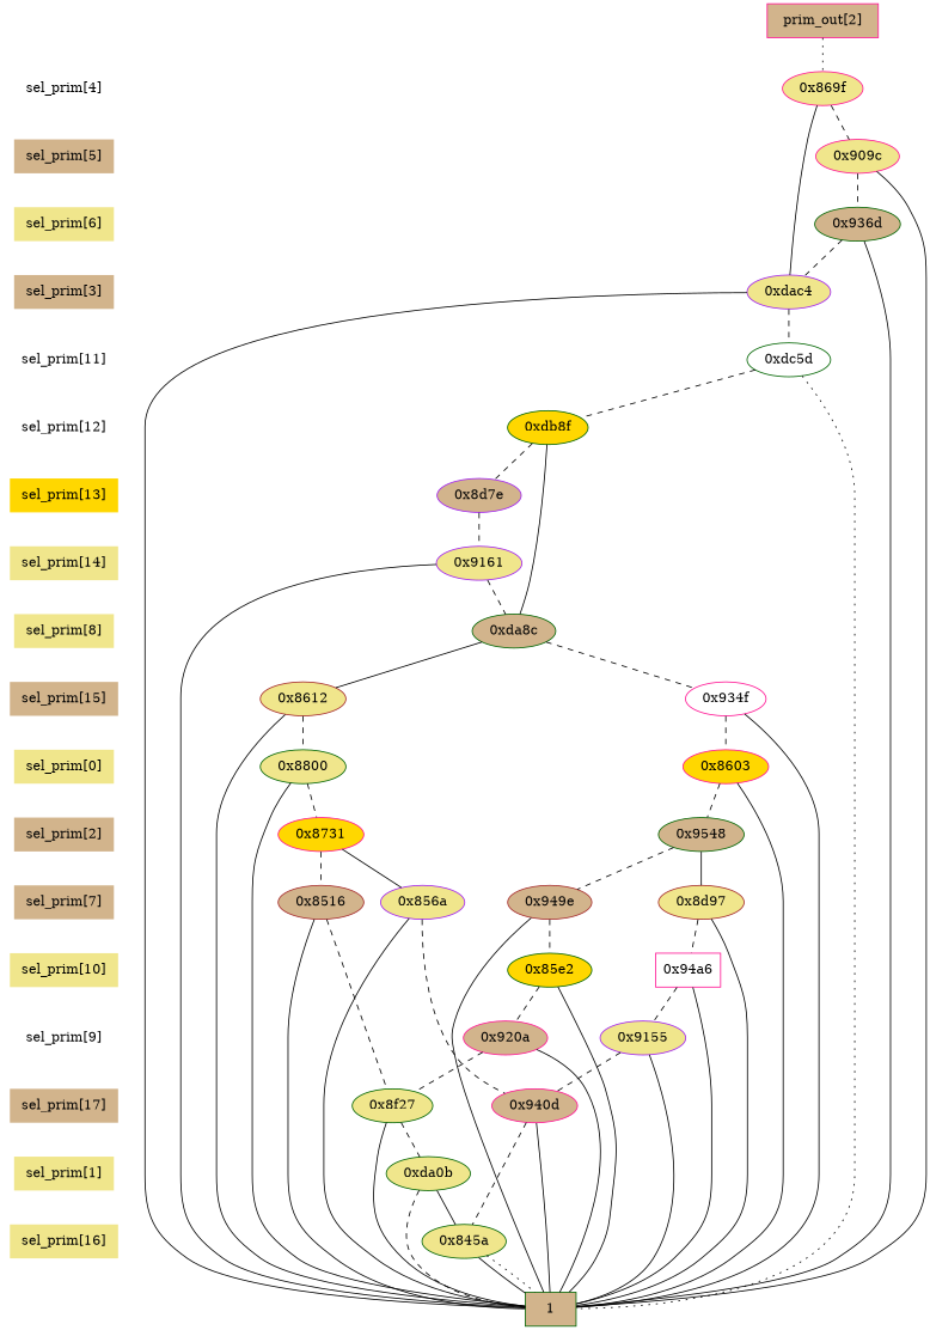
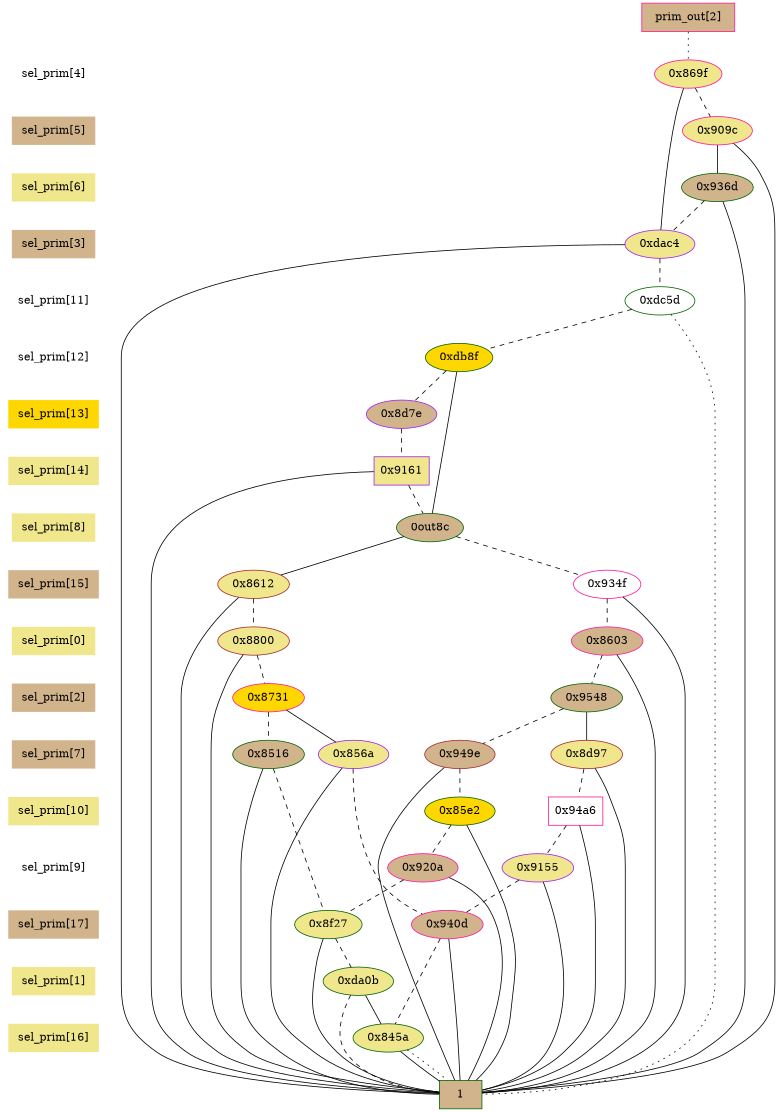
  digraph {
    node [style=filled color=darkgreen fillcolor=khaki]
    edge [dir=none style=dashed]
    "CONST NODES" [shape=plaintext style=invis color="" fillcolor=""]
    " sel_prim[4] " [color=purple fillcolor=white shape=plaintext]
    " sel_prim[5] " [fillcolor=tan shape=plaintext]
    " sel_prim[6] " [color=purple shape=plaintext]
    " sel_prim[3] " [color=brown fillcolor=tan shape=plaintext]
    " sel_prim[11] " [color=brown fillcolor=white shape=plaintext]
    " sel_prim[12] " [color=deeppink fillcolor=white shape=plaintext]
    " sel_prim[13] " [fillcolor=gold shape=plaintext]
    " sel_prim[14] " [color=deeppink shape=plaintext]
    " sel_prim[8] " [shape=plaintext]
    " sel_prim[15] " [fillcolor=tan shape=plaintext]
    " sel_prim[0] " [color=brown shape=plaintext]
    " sel_prim[2] " [fillcolor=tan shape=plaintext]
    " sel_prim[7] " [color=brown fillcolor=tan shape=plaintext]
    " sel_prim[10] " [color=deeppink shape=plaintext]
    " sel_prim[9] " [fillcolor=white shape=plaintext]
    " sel_prim[17] " [color=purple fillcolor=tan shape=plaintext]
    " sel_prim[1] " [color=brown shape=plaintext]
    " sel_prim[16] " [color=brown shape=plaintext]
    "  prim_out[2]  " [color=deeppink fillcolor=tan shape=box]
    "0x869f" [color=deeppink]
    "0x909c" [color=deeppink]
    "0x936d" [fillcolor=tan]
    "0xdac4" [color=purple]
    "0xdc5d" [fillcolor=white]
    "0xdb8f" [fillcolor=gold]
    "0x8d7e" [color=purple fillcolor=tan]
-   "0x9161" [color=purple]
-   "0xda8c" [fillcolor=tan]
+   "0x9161" [color=purple shape=box]
+   "0xda8c" [fillcolor=tan label="0out8c"]
    "0x934f" [color=deeppink fillcolor=white]
    "0x8612" [color=brown]
    "0x85e2" [fillcolor=gold]
    "0x94a6" [color=deeppink fillcolor=white shape=box]
-   "0x8800"
-   "0x8603" [color=deeppink fillcolor=gold]
+   "0x8800" [color=brown]
+   "0x8603" [color=deeppink fillcolor=tan]
    "0x8731" [color=deeppink fillcolor=gold]
    "0x9548" [fillcolor=tan]
-   "0x8516" [color=brown fillcolor=tan]
+   "0x8516" [fillcolor=tan]
    "0x8d97" [color=brown]
    "0x949e" [color=brown fillcolor=tan]
    "0x856a" [color=purple]
    "0x920a" [color=deeppink fillcolor=tan]
    "0x9155" [color=purple]
    "0x940d" [color=deeppink fillcolor=tan]
    "0x8f27"
    n46 [label="0xda0b"]
    "0x845a"
    n48 [fillcolor=tan label=1 shape=box]
    subgraph sub_1 {
      "CONST NODES"
      " sel_prim[4] "
      " sel_prim[5] "
      " sel_prim[6] "
      " sel_prim[3] "
      " sel_prim[11] "
      " sel_prim[12] "
      " sel_prim[13] "
      " sel_prim[14] "
      " sel_prim[8] "
      " sel_prim[15] "
      " sel_prim[0] "
      " sel_prim[2] "
      " sel_prim[7] "
      " sel_prim[10] "
      " sel_prim[9] "
      " sel_prim[17] "
      " sel_prim[1] "
      " sel_prim[16] "
    }
    subgraph sub_2 {
      rank=same
      "  prim_out[2]  "
    }
    subgraph sub_3 {
      rank=same
      " sel_prim[4] "
      "0x869f"
    }
    subgraph sub_4 {
      rank=same
      " sel_prim[5] "
      "0x909c"
    }
    subgraph sub_5 {
      rank=same
      " sel_prim[6] "
      "0x936d"
    }
    subgraph sub_6 {
      rank=same
      " sel_prim[3] "
      "0xdac4"
    }
    subgraph sub_7 {
      rank=same
      " sel_prim[11] "
      "0xdc5d"
    }
    subgraph sub_8 {
      rank=same
      " sel_prim[12] "
      "0xdb8f"
    }
    subgraph sub_9 {
      rank=same
      " sel_prim[13] "
      "0x8d7e"
    }
    subgraph sub_10 {
      rank=same
      " sel_prim[14] "
      "0x9161"
    }
    subgraph sub_11 {
      rank=same
      " sel_prim[8] "
      "0xda8c"
    }
    subgraph sub_12 {
      rank=same
      " sel_prim[15] "
      "0x934f"
      "0x8612"
    }
    subgraph sub_13 {
      rank=same
      " sel_prim[10] "
      "0x85e2"
      "0x94a6"
    }
    subgraph sub_14 {
      rank=same
      " sel_prim[0] "
      "0x8800"
      "0x8603"
    }
    subgraph sub_15 {
      rank=same
      " sel_prim[2] "
      "0x8731"
      "0x9548"
    }
    subgraph sub_16 {
      rank=same
      " sel_prim[7] "
      "0x8516"
      "0x8d97"
      "0x949e"
      "0x856a"
    }
    subgraph sub_17 {
      rank=same
      " sel_prim[9] "
      "0x920a"
      "0x9155"
    }
    subgraph sub_18 {
      rank=same
      " sel_prim[17] "
      "0x940d"
      "0x8f27"
    }
    subgraph sub_19 {
      rank=same
      " sel_prim[1] "
      n46
    }
    subgraph sub_20 {
      rank=same
      " sel_prim[16] "
      "0x845a"
    }
    subgraph sub_21 {
      rank=same
      "CONST NODES"
      subgraph sub_22 {
        rank=same
        n48
      }
    }
    " sel_prim[4] " -> " sel_prim[5] " [style=invis]
    " sel_prim[5] " -> " sel_prim[6] " [style=invis]
    " sel_prim[6] " -> " sel_prim[3] " [style=invis]
    " sel_prim[3] " -> " sel_prim[11] " [style=invis]
    " sel_prim[11] " -> " sel_prim[12] " [style=invis]
    " sel_prim[12] " -> " sel_prim[13] " [style=invis]
    " sel_prim[13] " -> " sel_prim[14] " [style=invis]
    " sel_prim[14] " -> " sel_prim[8] " [style=invis]
    " sel_prim[8] " -> " sel_prim[15] " [style=invis]
    " sel_prim[15] " -> " sel_prim[0] " [style=invis]
    " sel_prim[0] " -> " sel_prim[2] " [style=invis]
    " sel_prim[2] " -> " sel_prim[7] " [style=invis]
    " sel_prim[7] " -> " sel_prim[10] " [style=invis]
    " sel_prim[10] " -> " sel_prim[9] " [style=invis]
    " sel_prim[9] " -> " sel_prim[17] " [style=invis]
    " sel_prim[17] " -> " sel_prim[1] " [style=invis]
    " sel_prim[1] " -> " sel_prim[16] " [style=invis]
    " sel_prim[16] " -> "CONST NODES" [style=invis]
    "  prim_out[2]  " -> "0x869f" [style=dotted]
    "0x869f" -> "0x909c"
    "0x869f" -> "0xdac4" [style=""]
-   "0x909c" -> "0x936d"
+   "0x909c" -> "0x936d" [style=solid]
    "0x909c" -> n48 [style=""]
    "0x936d" -> "0xdac4"
    "0x936d" -> n48 [style=""]
    "0xdac4" -> "0xdc5d"
    "0xdac4" -> n48 [style=""]
    "0xdc5d" -> "0xdb8f"
    "0xdc5d" -> n48 [style=dotted]
    "0xdb8f" -> "0x8d7e"
    "0xdb8f" -> "0xda8c" [style=""]
    "0x8d7e" -> "0x9161"
    "0x9161" -> "0xda8c"
    "0x9161" -> n48 [style=""]
    "0xda8c" -> "0x934f"
    "0xda8c" -> "0x8612" [style=""]
    "0x934f" -> "0x8603"
    "0x934f" -> n48 [style=""]
    "0x8612" -> "0x8800"
    "0x8612" -> n48 [style=""]
    "0x85e2" -> "0x920a"
    "0x85e2" -> n48 [style=""]
    "0x94a6" -> "0x9155"
    "0x94a6" -> n48 [style=""]
    "0x8800" -> "0x8731"
    "0x8800" -> n48 [style=""]
    "0x8603" -> "0x9548"
    "0x8603" -> n48 [style=""]
    "0x8731" -> "0x8516"
    "0x8731" -> "0x856a" [style=""]
    "0x9548" -> "0x8d97" [style=""]
    "0x9548" -> "0x949e"
    "0x8516" -> "0x8f27"
    "0x8516" -> n48 [style=""]
    "0x8d97" -> "0x94a6"
    "0x8d97" -> n48 [style=""]
    "0x949e" -> "0x85e2"
    "0x949e" -> n48 [style=""]
    "0x856a" -> "0x940d"
    "0x856a" -> n48 [style=""]
    "0x920a" -> "0x8f27"
    "0x920a" -> n48 [style=""]
    "0x9155" -> "0x940d"
    "0x9155" -> n48 [style=""]
    "0x940d" -> "0x845a"
    "0x940d" -> n48 [style=""]
    "0x8f27" -> n46
    "0x8f27" -> n48 [style=""]
    n46 -> "0x845a" [style=""]
    n46 -> n48
    "0x845a" -> n48 [style=""]
    "0x845a" -> n48 [style=dotted]
  }
